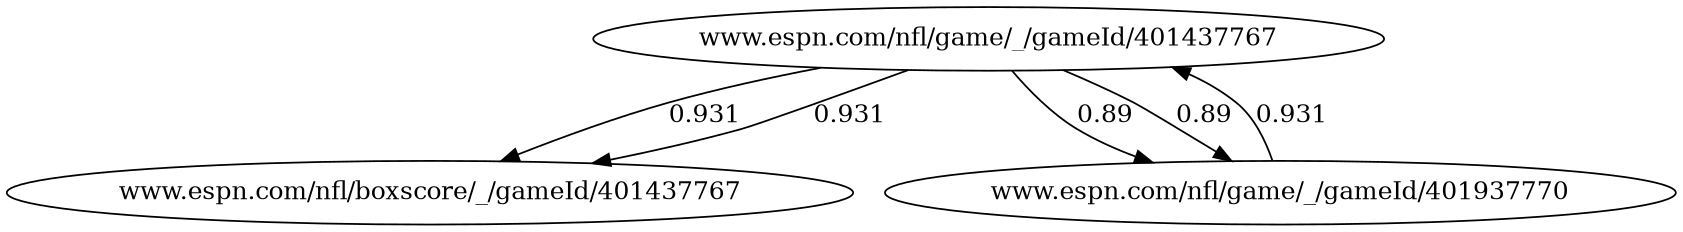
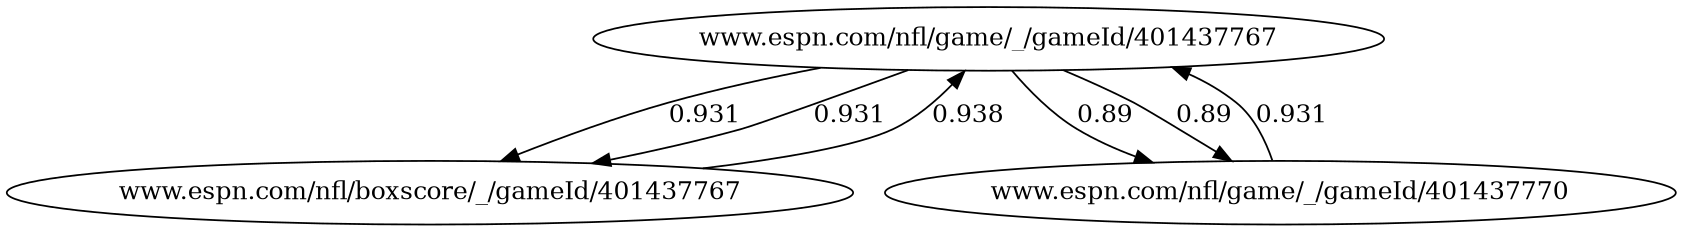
  digraph {
    "www.espn.com/nfl/game/_/gameId/401437767"
    "www.espn.com/nfl/boxscore/_/gameId/401437767"
-   "www.espn.com/nfl/game/_/gameId/401437770" [label="www.espn.com/nfl/game/_/gameId/401937770"]
+   "www.espn.com/nfl/game/_/gameId/401437770"
    "www.espn.com/nfl/game/_/gameId/401437767" -> "www.espn.com/nfl/boxscore/_/gameId/401437767" [label=0.931]
    "www.espn.com/nfl/game/_/gameId/401437767" -> "www.espn.com/nfl/boxscore/_/gameId/401437767" [label=0.931]
    "www.espn.com/nfl/game/_/gameId/401437767" -> "www.espn.com/nfl/game/_/gameId/401437770" [label=0.89]
    "www.espn.com/nfl/game/_/gameId/401437767" -> "www.espn.com/nfl/game/_/gameId/401437770" [label=0.89]
+   "www.espn.com/nfl/boxscore/_/gameId/401437767" -> "www.espn.com/nfl/game/_/gameId/401437767" [label=0.938]
    "www.espn.com/nfl/game/_/gameId/401437770" -> "www.espn.com/nfl/game/_/gameId/401437767" [label=0.931]
  }
